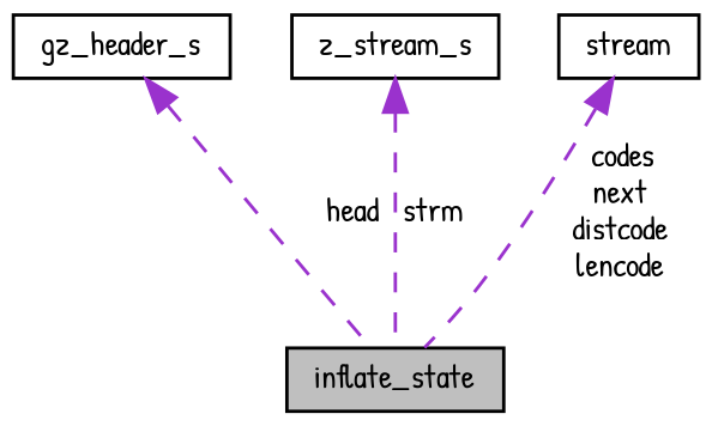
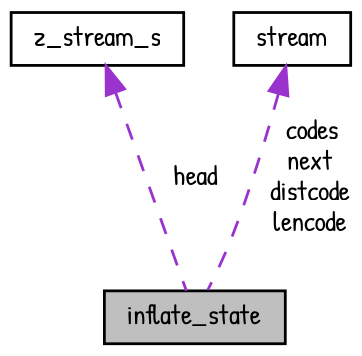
  digraph {
    fontname="Patrick Hand"
    node [color=black fillcolor=white fontname="Patrick Hand" fontsize=10 shape=record style=filled]
    edge [color=darkorchid3 dir=back fontname="Patrick Hand" fontsize=10 labelfontname=Helvetica labelfontsize=10 style=dashed]
    n1 [fillcolor=grey75 fontcolor=black height=0.2 label=inflate_state width=0.4]
-   n2 [height=0.2 label=gz_header_s width=0.4]
    n3 [height=0.2 label=z_stream_s width=0.4]
    n4 [height=0.2 label=stream width=0.4]
-   n2 -> n1 [label=" head"]
-   n3 -> n1 [label=" strm"]
+   n3 -> n1 [label=" head"]
    n4 -> n1 [label=" codes\nnext\ndistcode\nlencode"]
  }
